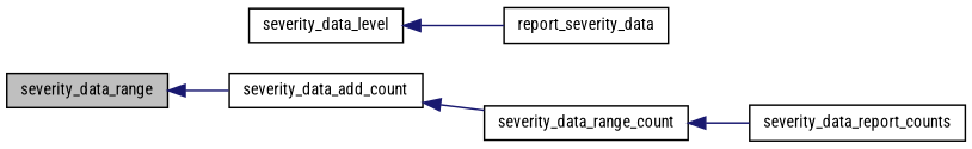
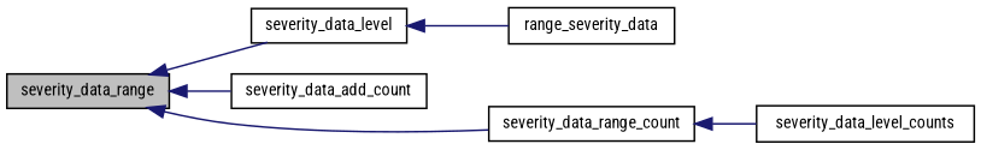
  digraph {
    fontname="Roboto Condensed"
    rankdir=LR
    node [color=black fontname="Roboto Condensed" fontsize=10 shape=record]
    edge [color=midnightblue dir=back fontname="Roboto Condensed" fontsize=10 labelfontname=FreeSans labelfontsize=10 style=solid]
    n1 [fillcolor=grey75 fontcolor=black height=0.2 label=severity_data_range style=filled width=0.4]
    n2 [height=0.2 label=severity_data_level width=0.4]
    n3 [height=0.2 label=severity_data_add_count width=0.4]
    n4 [height=0.2 label=severity_data_range_count width=0.4]
-   n5 [height=0.2 label=report_severity_data width=0.4]
-   n6 [height=0.2 label=severity_data_report_counts width=0.4]
+   n5 [height=0.2 label=range_severity_data width=0.4]
+   n6 [height=0.2 label=severity_data_level_counts width=0.4]
+   n1 -> n2
    n1 -> n3
-   n3 -> n4
+   n1 -> n4
    n2 -> n5
    n4 -> n6
  }
